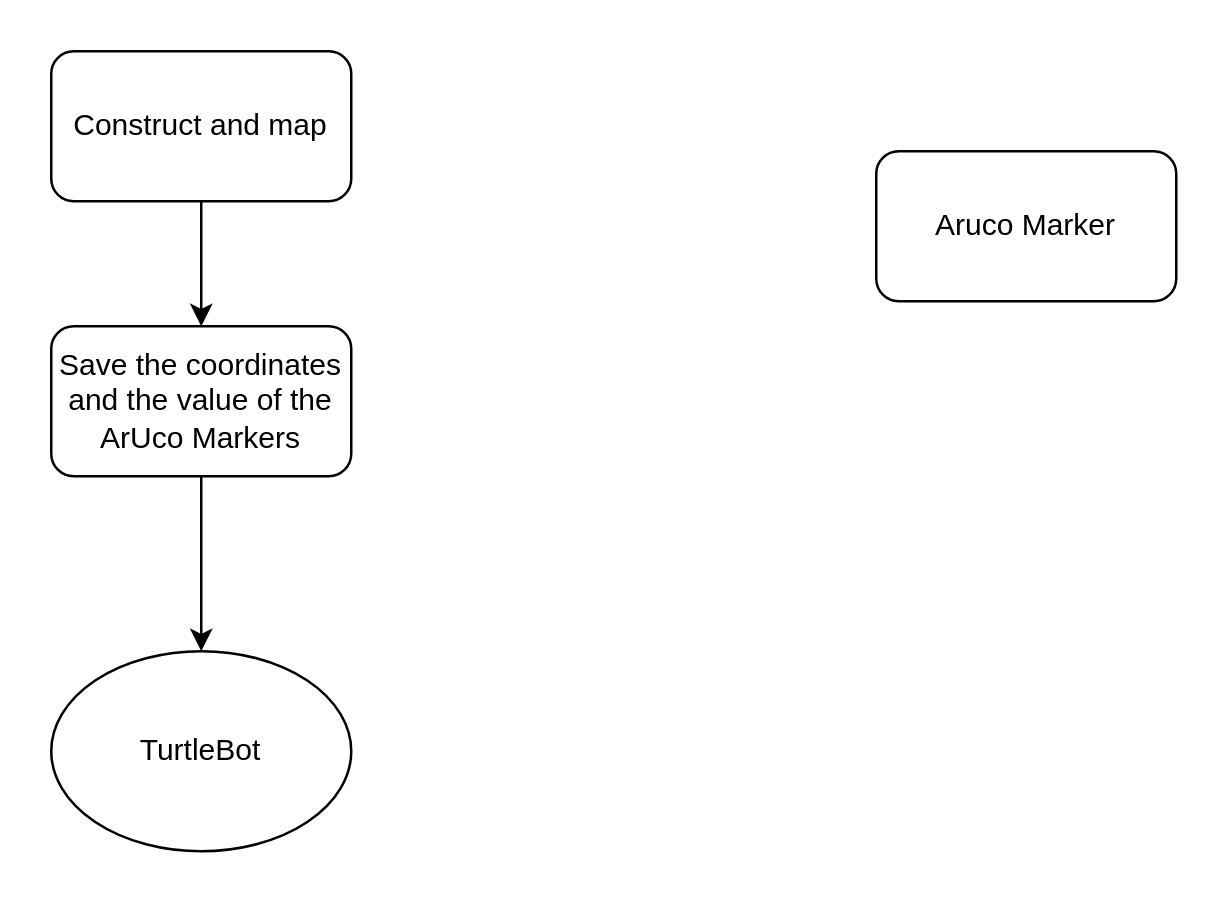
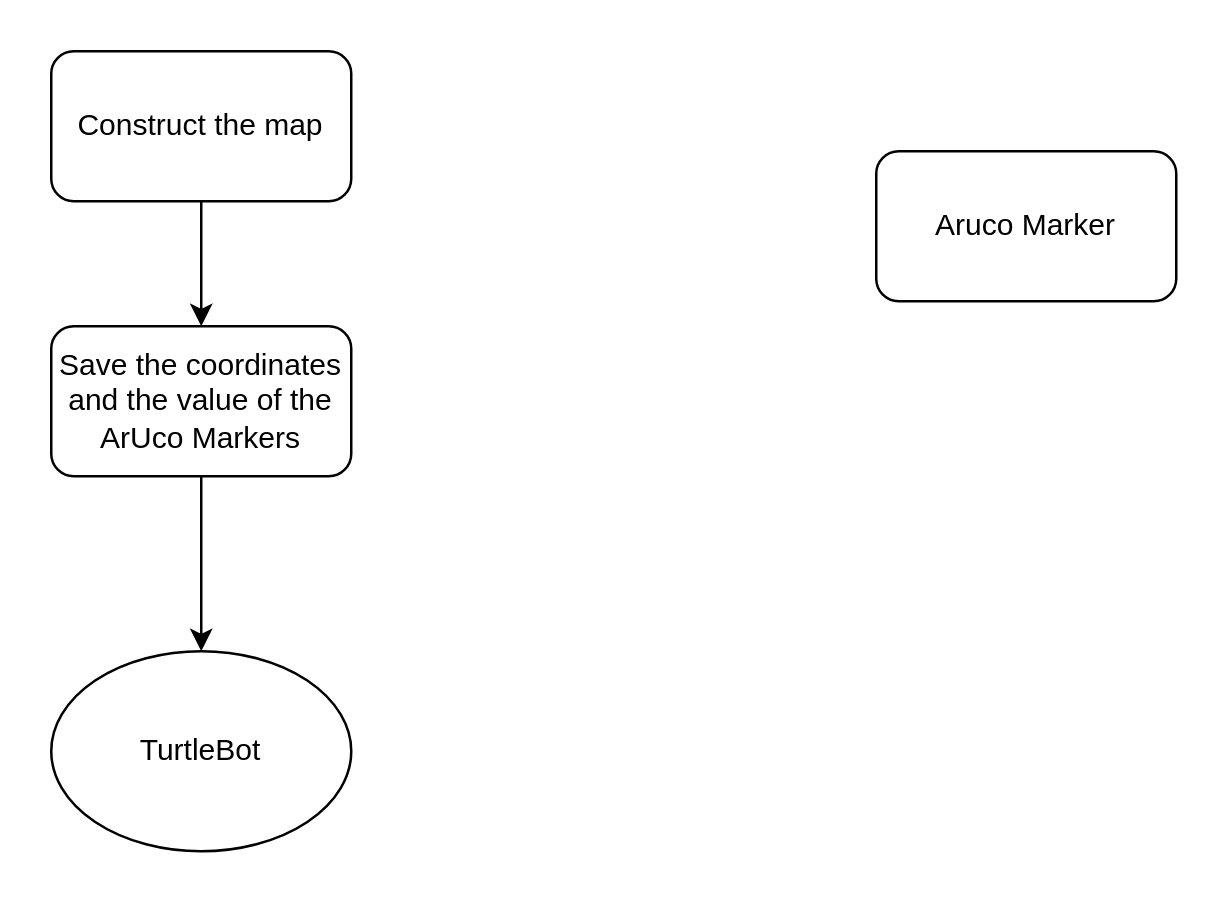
  <mxCell id="0" />
  <mxCell id="1" parent="0" />
  <mxCell id="2" value="Aruco Marker" style="rounded=1;whiteSpace=wrap;html=1;" vertex="1" parent="1"><mxGeometry x="350" y="60" width="120" height="60" as="geometry" /></mxCell>
  <mxCell id="3" value="" style="edgeStyle=orthogonalEdgeStyle;rounded=0;orthogonalLoop=1;jettySize=auto;html=1;" edge="1" parent="1" source="4" target="6"><mxGeometry relative="1" as="geometry" /></mxCell>
- <mxCell id="4" value="Construct and map" style="rounded=1;whiteSpace=wrap;html=1;" vertex="1" parent="1"><mxGeometry x="20" y="20" width="120" height="60" as="geometry" /></mxCell>
+ <mxCell id="4" value="Construct the map" style="rounded=1;whiteSpace=wrap;html=1;" vertex="1" parent="1"><mxGeometry x="20" y="20" width="120" height="60" as="geometry" /></mxCell>
  <mxCell id="5" value="" style="edgeStyle=orthogonalEdgeStyle;rounded=0;orthogonalLoop=1;jettySize=auto;html=1;" edge="1" parent="1" source="6" target="7"><mxGeometry relative="1" as="geometry" /></mxCell>
  <mxCell id="6" value="Save the coordinates and the value of the ArUco Markers" style="whiteSpace=wrap;html=1;rounded=1;" vertex="1" parent="1"><mxGeometry x="20" y="130" width="120" height="60" as="geometry" /></mxCell>
  <mxCell id="7" value="TurtleBot" style="ellipse;whiteSpace=wrap;html=1;rounded=1;" vertex="1" parent="1"><mxGeometry x="20" y="260" width="120" height="80" as="geometry" /></mxCell>
